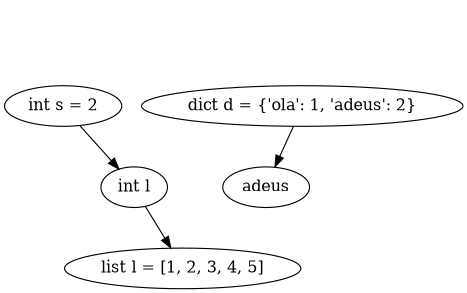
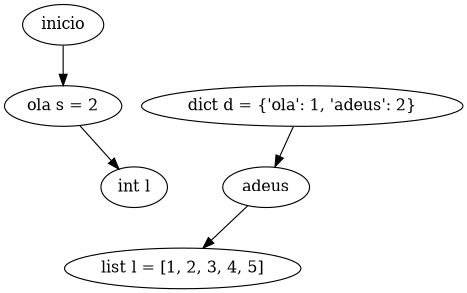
  digraph {
-   n2 [label="int s = 2"]
+   n1 [label=inicio]
+   n2 [label="ola s = 2"]
    n3 [label="int l"]
    n4 [label="list l = [1, 2, 3, 4, 5]"]
    n5 [label="dict d = {'ola': 1, 'adeus': 2}"]
    n6 [label=adeus]
+   n1 -> n2
    n2 -> n3
-   n3 -> n4
+   n6 -> n4
    n5 -> n6
  }
